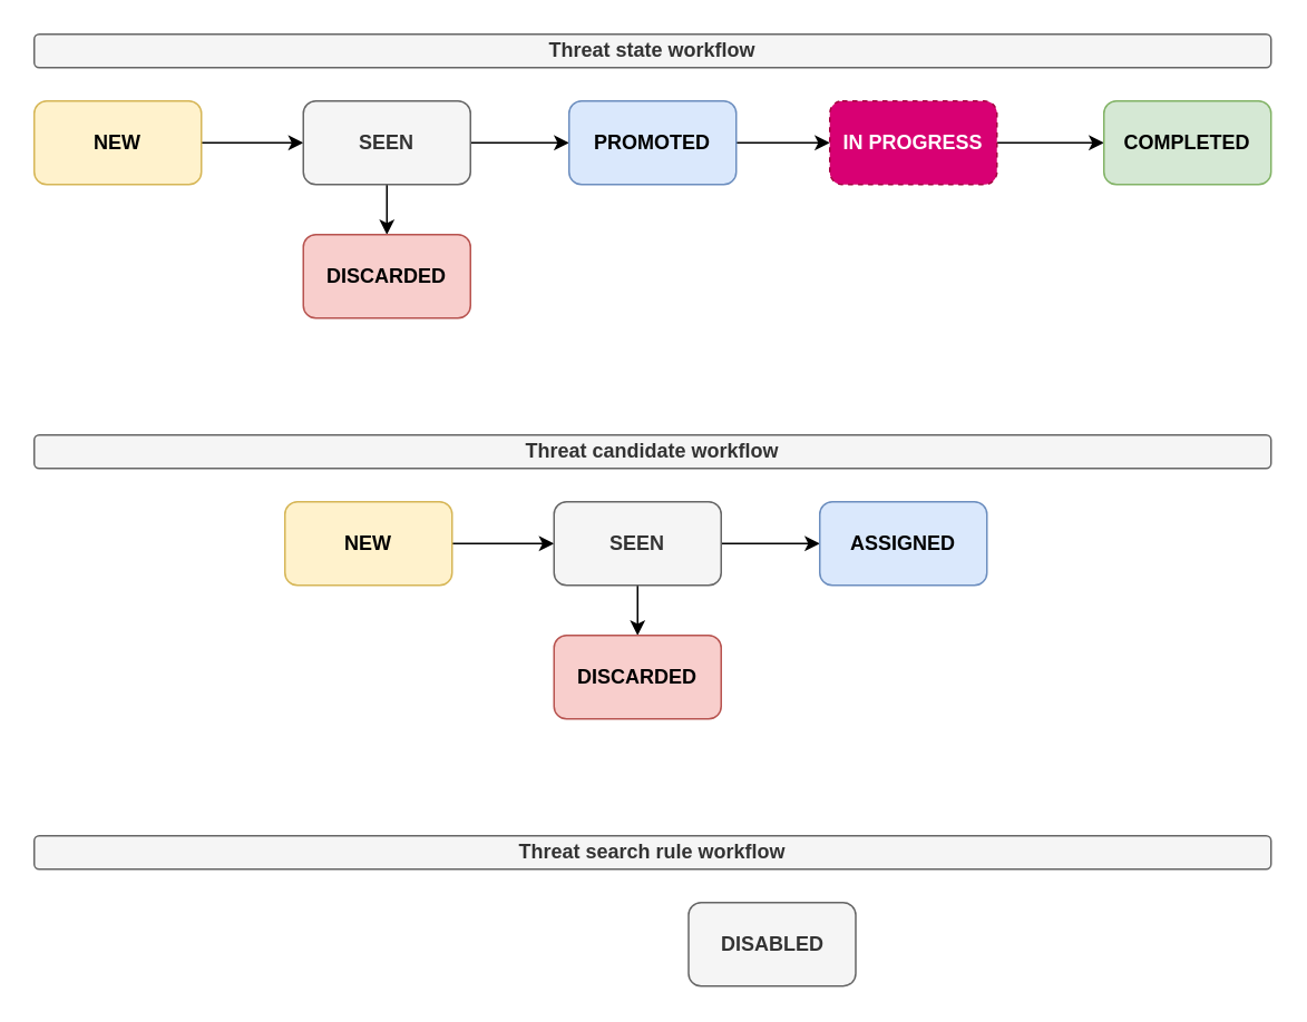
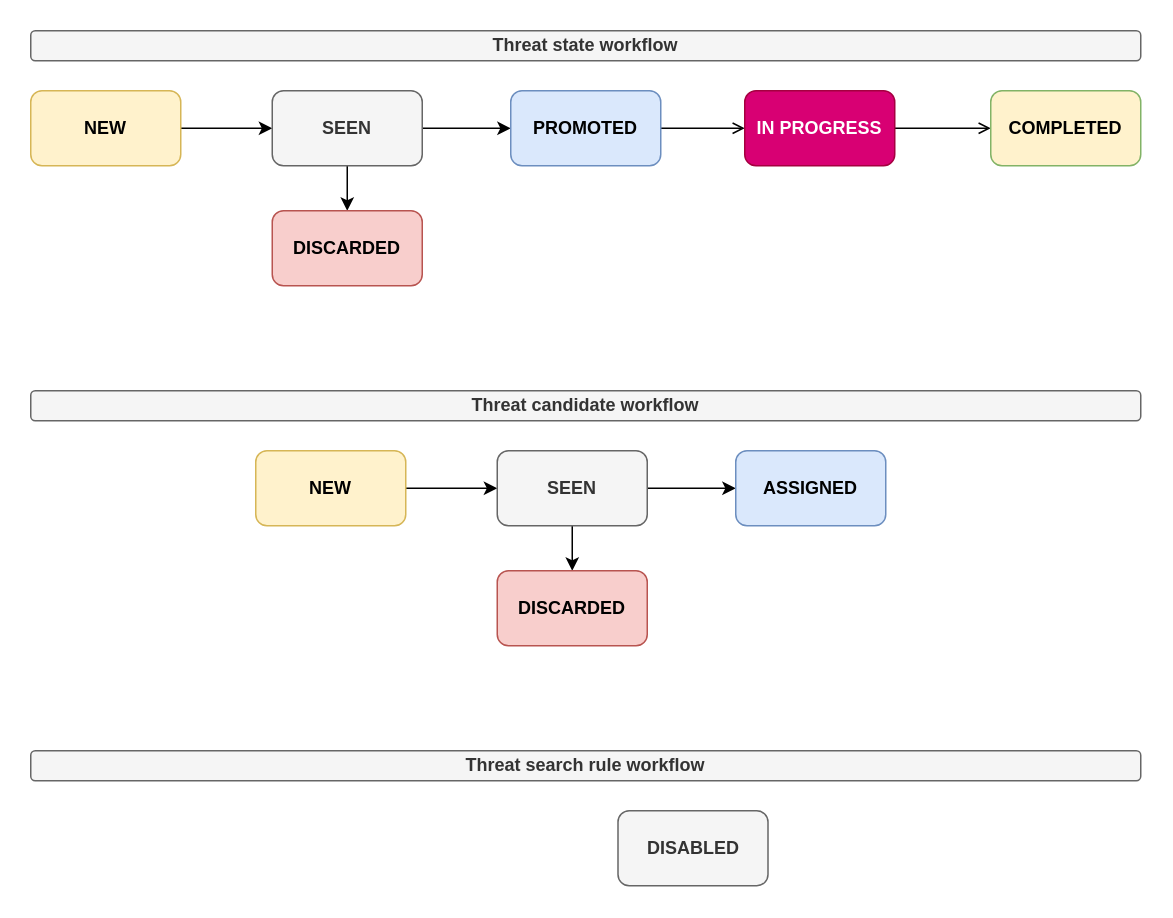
  <mxCell id="0" />
  <mxCell id="1" parent="0" />
  <mxCell id="2" value="" style="edgeStyle=orthogonalEdgeStyle;rounded=0;orthogonalLoop=1;jettySize=auto;html=1;" parent="1" source="3" target="6" edge="1"><mxGeometry relative="1" as="geometry" /></mxCell>
  <mxCell id="3" value="&lt;b&gt;NEW&lt;/b&gt;" style="rounded=1;whiteSpace=wrap;html=1;fillColor=#fff2cc;strokeColor=#d6b656;" parent="1" vertex="1"><mxGeometry x="20" y="60" width="100" height="50" as="geometry" /></mxCell>
  <mxCell id="4" value="" style="edgeStyle=orthogonalEdgeStyle;rounded=0;orthogonalLoop=1;jettySize=auto;html=1;" parent="1" source="6" target="7" edge="1"><mxGeometry relative="1" as="geometry"><Array as="points"><mxPoint x="231" y="160" /></Array></mxGeometry></mxCell>
  <mxCell id="5" value="" style="edgeStyle=orthogonalEdgeStyle;rounded=0;orthogonalLoop=1;jettySize=auto;html=1;" parent="1" source="6" target="9" edge="1"><mxGeometry relative="1" as="geometry" /></mxCell>
  <mxCell id="6" value="&lt;b&gt;SEEN&lt;/b&gt;" style="rounded=1;whiteSpace=wrap;html=1;fillColor=#f5f5f5;strokeColor=#666666;fontColor=#333333;" parent="1" vertex="1"><mxGeometry x="181" y="60" width="100" height="50" as="geometry" /></mxCell>
  <mxCell id="7" value="&lt;b&gt;DISCARDED&lt;/b&gt;" style="rounded=1;whiteSpace=wrap;html=1;fillColor=#f8cecc;strokeColor=#b85450;" parent="1" vertex="1"><mxGeometry x="181" y="140" width="100" height="50" as="geometry" /></mxCell>
- <mxCell id="8" value="" style="edgeStyle=orthogonalEdgeStyle;rounded=0;orthogonalLoop=1;jettySize=auto;html=1;" parent="1" source="9" target="11" edge="1"><mxGeometry relative="1" as="geometry" /></mxCell>
+ <mxCell id="8" value="" style="edgeStyle=orthogonalEdgeStyle;rounded=0;orthogonalLoop=1;jettySize=auto;html=1;endArrow=open;" parent="1" source="9" target="11" edge="1"><mxGeometry relative="1" as="geometry" /></mxCell>
  <mxCell id="9" value="&lt;b&gt;PROMOTED&lt;/b&gt;" style="rounded=1;whiteSpace=wrap;html=1;fillColor=#dae8fc;strokeColor=#6c8ebf;" parent="1" vertex="1"><mxGeometry x="340" y="60" width="100" height="50" as="geometry" /></mxCell>
- <mxCell id="10" value="" style="edgeStyle=orthogonalEdgeStyle;rounded=0;orthogonalLoop=1;jettySize=auto;html=1;" parent="1" source="11" target="12" edge="1"><mxGeometry relative="1" as="geometry" /></mxCell>
- <mxCell id="11" value="&lt;b&gt;IN PROGRESS&lt;/b&gt;" style="rounded=1;whiteSpace=wrap;html=1;fillColor=#d80073;strokeColor=#A50040;fontColor=#ffffff;dashed=1;" parent="1" vertex="1"><mxGeometry x="496" y="60" width="100" height="50" as="geometry" /></mxCell>
- <mxCell id="12" value="&lt;b&gt;COMPLETED&lt;/b&gt;" style="rounded=1;whiteSpace=wrap;html=1;fillColor=#d5e8d4;strokeColor=#82b366;" parent="1" vertex="1"><mxGeometry x="660" y="60" width="100" height="50" as="geometry" /></mxCell>
+ <mxCell id="10" value="" style="edgeStyle=orthogonalEdgeStyle;rounded=0;orthogonalLoop=1;jettySize=auto;html=1;endArrow=open;" parent="1" source="11" target="12" edge="1"><mxGeometry relative="1" as="geometry" /></mxCell>
+ <mxCell id="11" value="&lt;b&gt;IN PROGRESS&lt;/b&gt;" style="rounded=1;whiteSpace=wrap;html=1;fillColor=#d80073;strokeColor=#A50040;fontColor=#ffffff;" parent="1" vertex="1"><mxGeometry x="496" y="60" width="100" height="50" as="geometry" /></mxCell>
+ <mxCell id="12" value="&lt;b&gt;COMPLETED&lt;/b&gt;" style="rounded=1;whiteSpace=wrap;html=1;fillColor=#fff2cc;strokeColor=#82b366;" parent="1" vertex="1"><mxGeometry x="660" y="60" width="100" height="50" as="geometry" /></mxCell>
  <mxCell id="13" value="Threat state workflow" style="rounded=1;whiteSpace=wrap;html=1;fontStyle=1;align=center;fillColor=#f5f5f5;strokeColor=#666666;fontColor=#333333;" parent="1" vertex="1"><mxGeometry x="20" y="20" width="740" height="20" as="geometry" /></mxCell>
  <mxCell id="14" value="Threat candidate workflow" style="rounded=1;whiteSpace=wrap;html=1;fontStyle=1;align=center;fillColor=#f5f5f5;strokeColor=#666666;fontColor=#333333;" parent="1" vertex="1"><mxGeometry x="20" y="260" width="740" height="20" as="geometry" /></mxCell>
  <mxCell id="15" value="" style="edgeStyle=orthogonalEdgeStyle;rounded=0;orthogonalLoop=1;jettySize=auto;html=1;" parent="1" source="16" target="19" edge="1"><mxGeometry relative="1" as="geometry" /></mxCell>
  <mxCell id="16" value="&lt;b&gt;NEW&lt;/b&gt;" style="rounded=1;whiteSpace=wrap;html=1;fillColor=#fff2cc;strokeColor=#d6b656;" parent="1" vertex="1"><mxGeometry x="170" y="300" width="100" height="50" as="geometry" /></mxCell>
  <mxCell id="17" value="" style="edgeStyle=orthogonalEdgeStyle;rounded=0;orthogonalLoop=1;jettySize=auto;html=1;" parent="1" source="19" target="20" edge="1"><mxGeometry relative="1" as="geometry"><Array as="points"><mxPoint x="381" y="400" /></Array></mxGeometry></mxCell>
  <mxCell id="18" value="" style="edgeStyle=orthogonalEdgeStyle;rounded=0;orthogonalLoop=1;jettySize=auto;html=1;" parent="1" source="19" target="21" edge="1"><mxGeometry relative="1" as="geometry" /></mxCell>
  <mxCell id="19" value="&lt;b&gt;SEEN&lt;/b&gt;" style="rounded=1;whiteSpace=wrap;html=1;fillColor=#f5f5f5;strokeColor=#666666;fontColor=#333333;" parent="1" vertex="1"><mxGeometry x="331" y="300" width="100" height="50" as="geometry" /></mxCell>
  <mxCell id="20" value="&lt;b&gt;DISCARDED&lt;/b&gt;" style="rounded=1;whiteSpace=wrap;html=1;fillColor=#f8cecc;strokeColor=#b85450;" parent="1" vertex="1"><mxGeometry x="331" y="380" width="100" height="50" as="geometry" /></mxCell>
  <mxCell id="21" value="&lt;b&gt;ASSIGNED&lt;/b&gt;" style="rounded=1;whiteSpace=wrap;html=1;fillColor=#dae8fc;strokeColor=#6c8ebf;" parent="1" vertex="1"><mxGeometry x="490" y="300" width="100" height="50" as="geometry" /></mxCell>
  <mxCell id="22" value="Threat search rule workflow" style="rounded=1;whiteSpace=wrap;html=1;fontStyle=1;align=center;fillColor=#f5f5f5;strokeColor=#666666;fontColor=#333333;" parent="1" vertex="1"><mxGeometry x="20" y="500" width="740" height="20" as="geometry" /></mxCell>
  <mxCell id="23" value="&lt;b&gt;DISABLED&lt;/b&gt;" style="rounded=1;whiteSpace=wrap;html=1;fillColor=#f5f5f5;strokeColor=#666666;fontColor=#333333;" parent="1" vertex="1"><mxGeometry x="411.5" y="540" width="100" height="50" as="geometry" /></mxCell>
